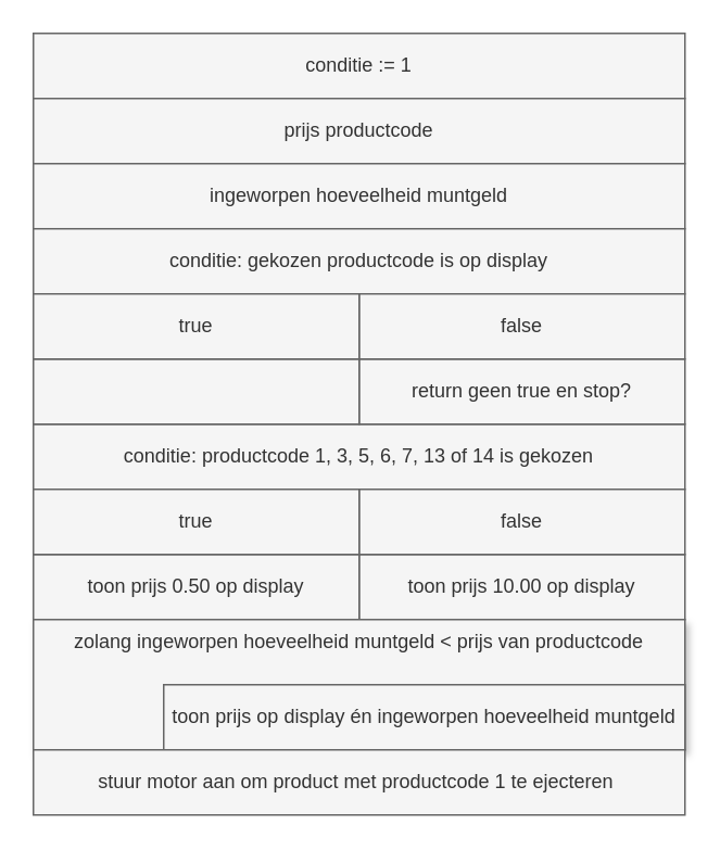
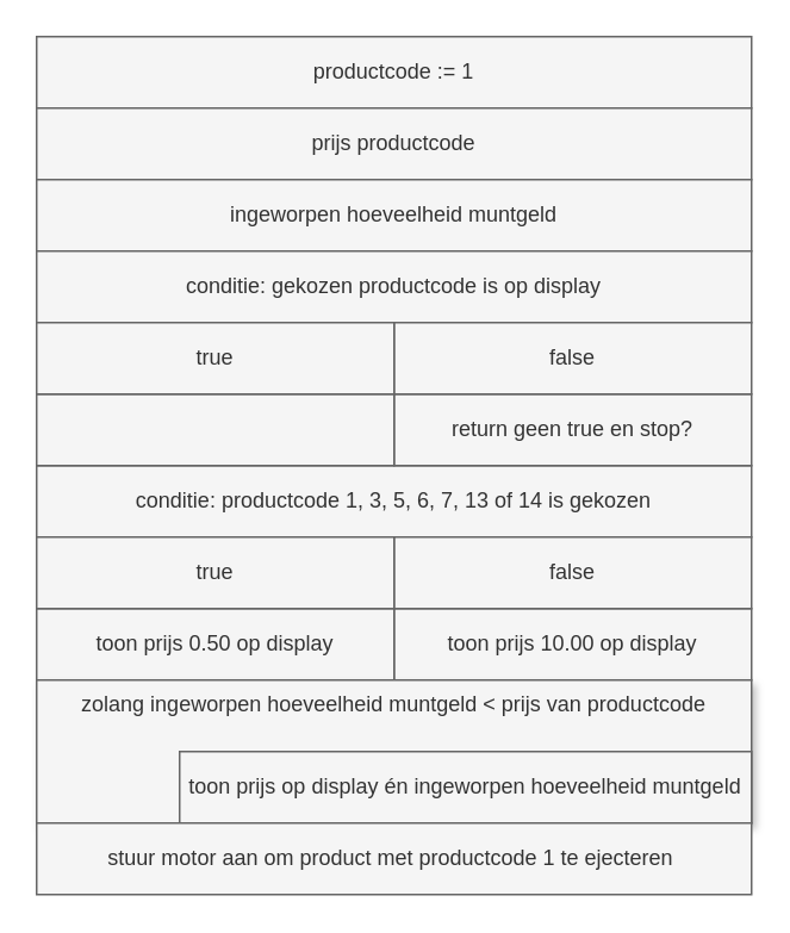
  <mxCell id="0" />
  <mxCell id="1" parent="0" />
- <mxCell id="2" value="conditie := 1" style="html=1;shadow=0;whiteSpace=wrap;labelPosition=center;verticalLabelPosition=middle;align=center;verticalAlign=middle;fillColor=#f5f5f5;fontColor=#333333;strokeColor=#666666;" vertex="1" parent="1"><mxGeometry x="20" y="20" width="400" height="40" as="geometry" /></mxCell>
+ <mxCell id="2" value="productcode := 1" style="html=1;shadow=0;whiteSpace=wrap;labelPosition=center;verticalLabelPosition=middle;align=center;verticalAlign=middle;fillColor=#f5f5f5;fontColor=#333333;strokeColor=#666666;" vertex="1" parent="1"><mxGeometry x="20" y="20" width="400" height="40" as="geometry" /></mxCell>
  <mxCell id="3" value="conditie: productcode 1, 3, 5, 6, 7, 13 of 14 is gekozen" style="html=1;shadow=0;whiteSpace=wrap;labelPosition=center;verticalLabelPosition=middle;align=center;verticalAlign=middle;fillColor=#f5f5f5;fontColor=#333333;strokeColor=#666666;" vertex="1" parent="1"><mxGeometry x="20" y="260" width="400" height="40" as="geometry" /></mxCell>
  <mxCell id="4" value="toon prijs 10.00 op display" style="whiteSpace=wrap;html=1;shadow=0;fillColor=#f5f5f5;fontColor=#333333;strokeColor=#666666;" vertex="1" parent="1"><mxGeometry x="220" y="340" width="200" height="40" as="geometry" /></mxCell>
  <mxCell id="5" value="toon prijs 0.50 op display" style="whiteSpace=wrap;html=1;shadow=0;fillColor=#f5f5f5;fontColor=#333333;strokeColor=#666666;" vertex="1" parent="1"><mxGeometry x="20" y="340" width="200" height="40" as="geometry" /></mxCell>
  <mxCell id="6" value="false" style="whiteSpace=wrap;html=1;shadow=0;fillColor=#f5f5f5;fontColor=#333333;strokeColor=#666666;" vertex="1" parent="1"><mxGeometry x="220" y="300" width="200" height="40" as="geometry" /></mxCell>
  <mxCell id="7" value="true" style="whiteSpace=wrap;html=1;shadow=0;fillColor=#f5f5f5;fontColor=#333333;strokeColor=#666666;" vertex="1" parent="1"><mxGeometry x="20" y="300" width="200" height="40" as="geometry" /></mxCell>
  <mxCell id="8" value="zolang ingeworpen hoeveelheid muntgeld &amp;lt; prijs van productcode" style="html=1;shadow=1;whiteSpace=wrap;labelPosition=center;verticalLabelPosition=middle;align=center;verticalAlign=top;fillColor=#f5f5f5;fontColor=#333333;strokeColor=#666666;" vertex="1" parent="1"><mxGeometry x="20" y="380" width="400" height="80" as="geometry" /></mxCell>
  <mxCell id="9" value="toon prijs op display én ingeworpen hoeveelheid muntgeld" style="whiteSpace=wrap;html=1;shadow=0;fillColor=#f5f5f5;fontColor=#333333;strokeColor=#666666;" vertex="1" parent="1"><mxGeometry x="100" y="420" width="320" height="40" as="geometry" /></mxCell>
  <mxCell id="10" value="stuur motor aan om product met productcode 1 te ejecteren&amp;nbsp;" style="html=1;shadow=0;whiteSpace=wrap;labelPosition=center;verticalLabelPosition=middle;align=center;verticalAlign=middle;fillColor=#f5f5f5;fontColor=#333333;strokeColor=#666666;" vertex="1" parent="1"><mxGeometry x="20" y="460" width="400" height="40" as="geometry" /></mxCell>
  <mxCell id="11" value="prijs productcode" style="html=1;shadow=0;whiteSpace=wrap;labelPosition=center;verticalLabelPosition=middle;align=center;verticalAlign=middle;fillColor=#f5f5f5;fontColor=#333333;strokeColor=#666666;" vertex="1" parent="1"><mxGeometry x="20" y="60" width="400" height="40" as="geometry" /></mxCell>
  <mxCell id="12" value="ingeworpen hoeveelheid muntgeld" style="html=1;shadow=0;whiteSpace=wrap;labelPosition=center;verticalLabelPosition=middle;align=center;verticalAlign=middle;fillColor=#f5f5f5;fontColor=#333333;strokeColor=#666666;" vertex="1" parent="1"><mxGeometry x="20" y="100" width="400" height="40" as="geometry" /></mxCell>
  <mxCell id="13" value="conditie: gekozen productcode is op display" style="html=1;shadow=0;whiteSpace=wrap;labelPosition=center;verticalLabelPosition=middle;align=center;verticalAlign=middle;fillColor=#f5f5f5;fontColor=#333333;strokeColor=#666666;" vertex="1" parent="1"><mxGeometry x="20" y="140" width="400" height="40" as="geometry" /></mxCell>
  <mxCell id="14" value="return geen true en stop?" style="whiteSpace=wrap;html=1;shadow=0;fillColor=#f5f5f5;fontColor=#333333;strokeColor=#666666;" vertex="1" parent="1"><mxGeometry x="220" y="220" width="200" height="40" as="geometry" /></mxCell>
  <mxCell id="15" value="" style="whiteSpace=wrap;html=1;shadow=0;fillColor=#f5f5f5;fontColor=#333333;strokeColor=#666666;" vertex="1" parent="1"><mxGeometry x="20" y="220" width="200" height="40" as="geometry" /></mxCell>
  <mxCell id="16" value="false" style="whiteSpace=wrap;html=1;shadow=0;fillColor=#f5f5f5;fontColor=#333333;strokeColor=#666666;" vertex="1" parent="1"><mxGeometry x="220" y="180" width="200" height="40" as="geometry" /></mxCell>
  <mxCell id="17" value="true" style="whiteSpace=wrap;html=1;shadow=0;fillColor=#f5f5f5;fontColor=#333333;strokeColor=#666666;" vertex="1" parent="1"><mxGeometry x="20" y="180" width="200" height="40" as="geometry" /></mxCell>
